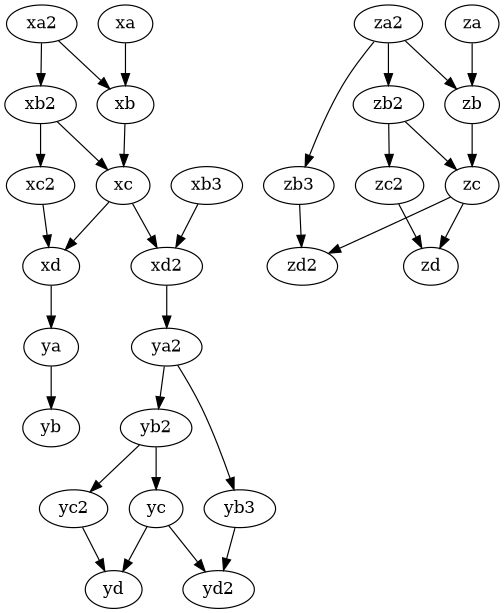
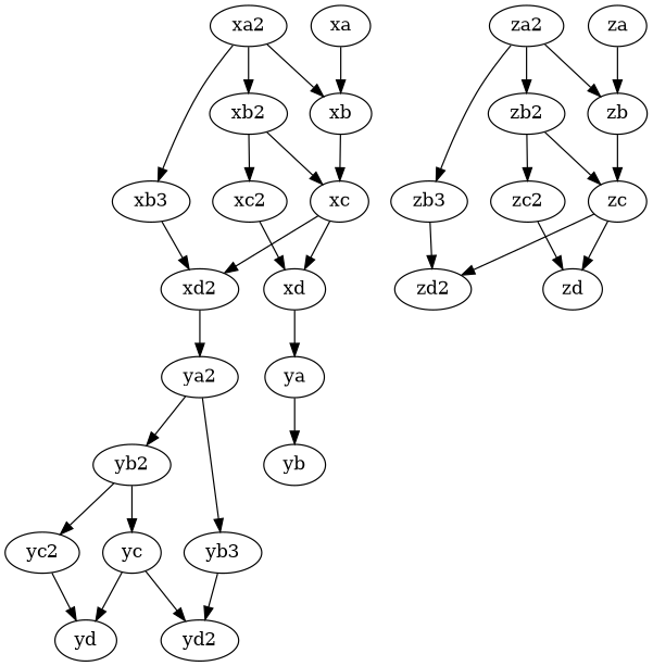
  digraph {
    xa [height=0.2 width=0.2]
    xb [height=0.2 width=0.2]
    xc [height=0.2 width=0.2]
    xd [height=0.2 width=0.2]
    xd2 [height=0.2 width=0.2]
    ya [height=0.2 width=0.2]
    ya2 [height=0.2 width=0.2]
    yb [height=0.2 width=0.2]
    xa2 [height=0.2 width=0.2]
    xb3 [height=0.2 width=0.2]
    xb2 [height=0.2 width=0.2]
    xc2 [height=0.2 width=0.2]
    yb3 [height=0.2 width=0.2]
    yb2 [height=0.2 width=0.2]
    yd2 [height=0.2 width=0.2]
    yc [height=0.2 width=0.2]
    yc2 [height=0.2 width=0.2]
    yd [height=0.2 width=0.2]
    za [height=0.2 width=0.2]
    zb [height=0.2 width=0.2]
    zc [height=0.2 width=0.2]
    zd [height=0.2 width=0.2]
    zd2 [height=0.2 width=0.2]
    za2 [height=0.2 width=0.2]
    zb3 [height=0.2 width=0.2]
    zb2 [height=0.2 width=0.2]
    zc2 [height=0.2 width=0.2]
    xa -> xb
    xb -> xc
    xc -> xd
    xc -> xd2
    xd -> ya
    xd2 -> ya2
    ya -> yb
    ya2 -> yb3
    ya2 -> yb2
    xa2 -> xb
+   xa2 -> xb3
    xa2 -> xb2
    xb3 -> xd2
    xb2 -> xc
    xb2 -> xc2
    xc2 -> xd
    yb3 -> yd2
    yb2 -> yc
    yb2 -> yc2
    yc -> yd2
    yc -> yd
    yc2 -> yd
    za -> zb
    zb -> zc
    zc -> zd
    zc -> zd2
    za2 -> zb
    za2 -> zb3
    za2 -> zb2
    zb3 -> zd2
    zb2 -> zc
    zb2 -> zc2
    zc2 -> zd
  }
